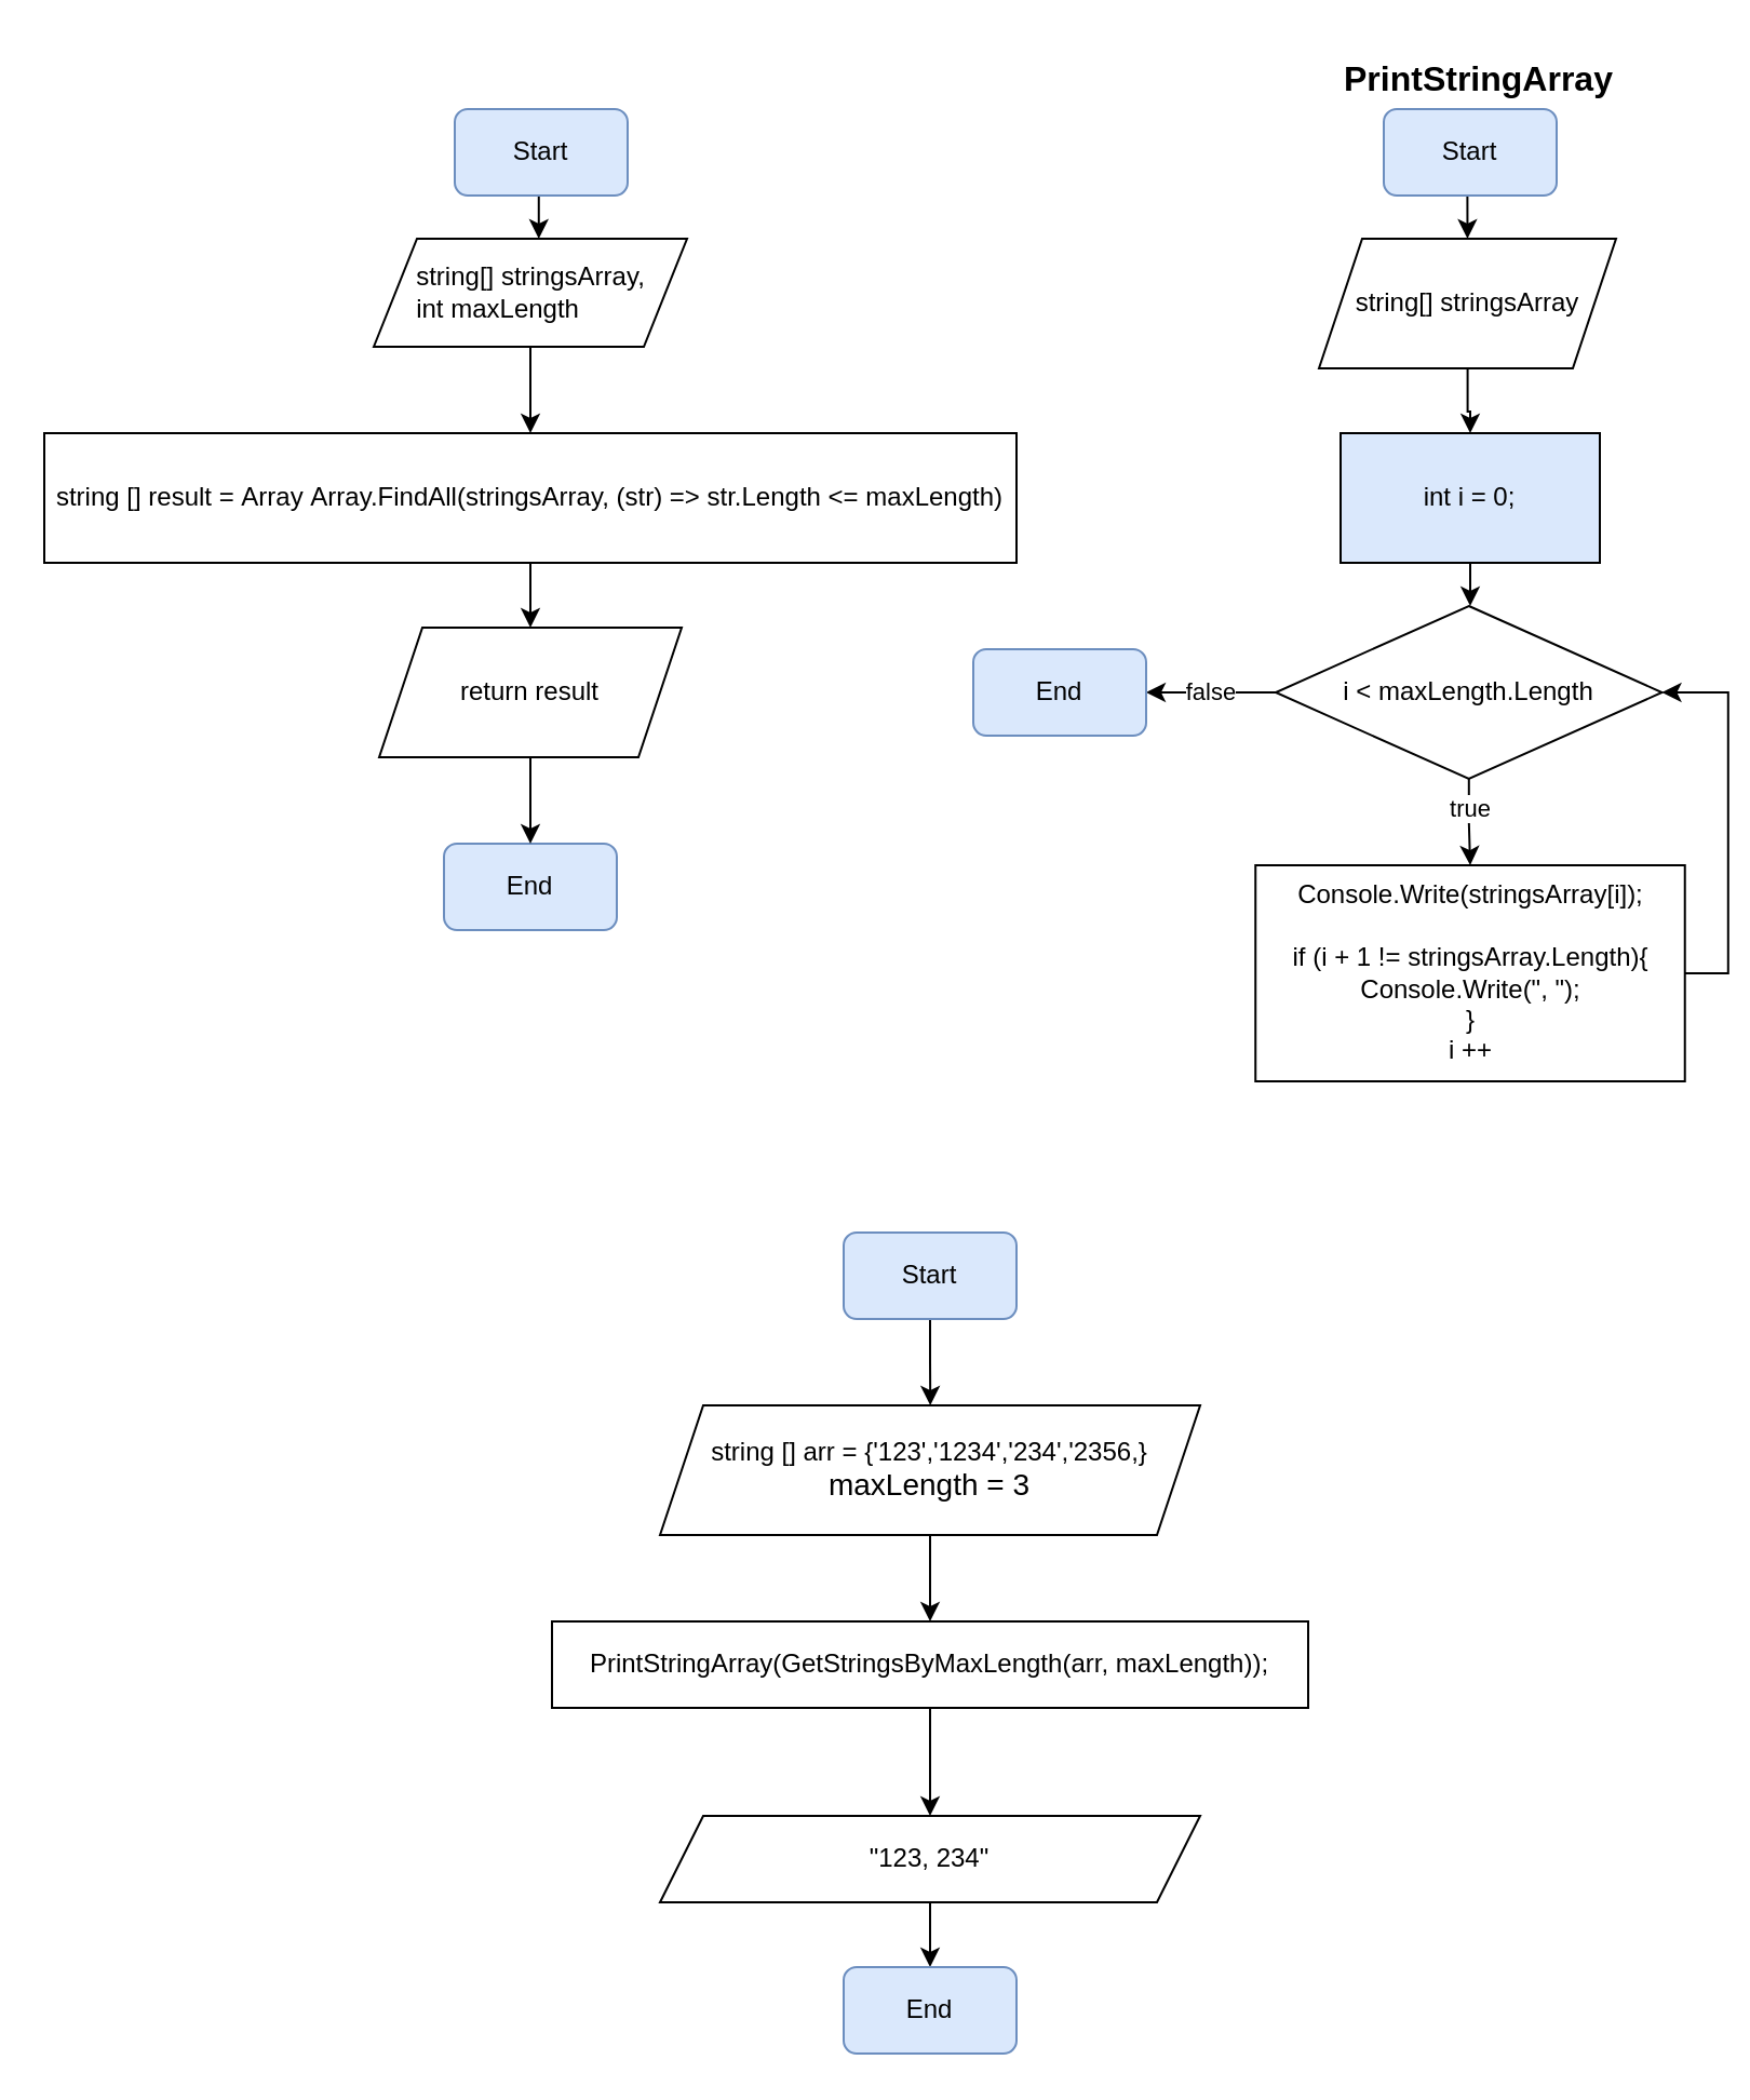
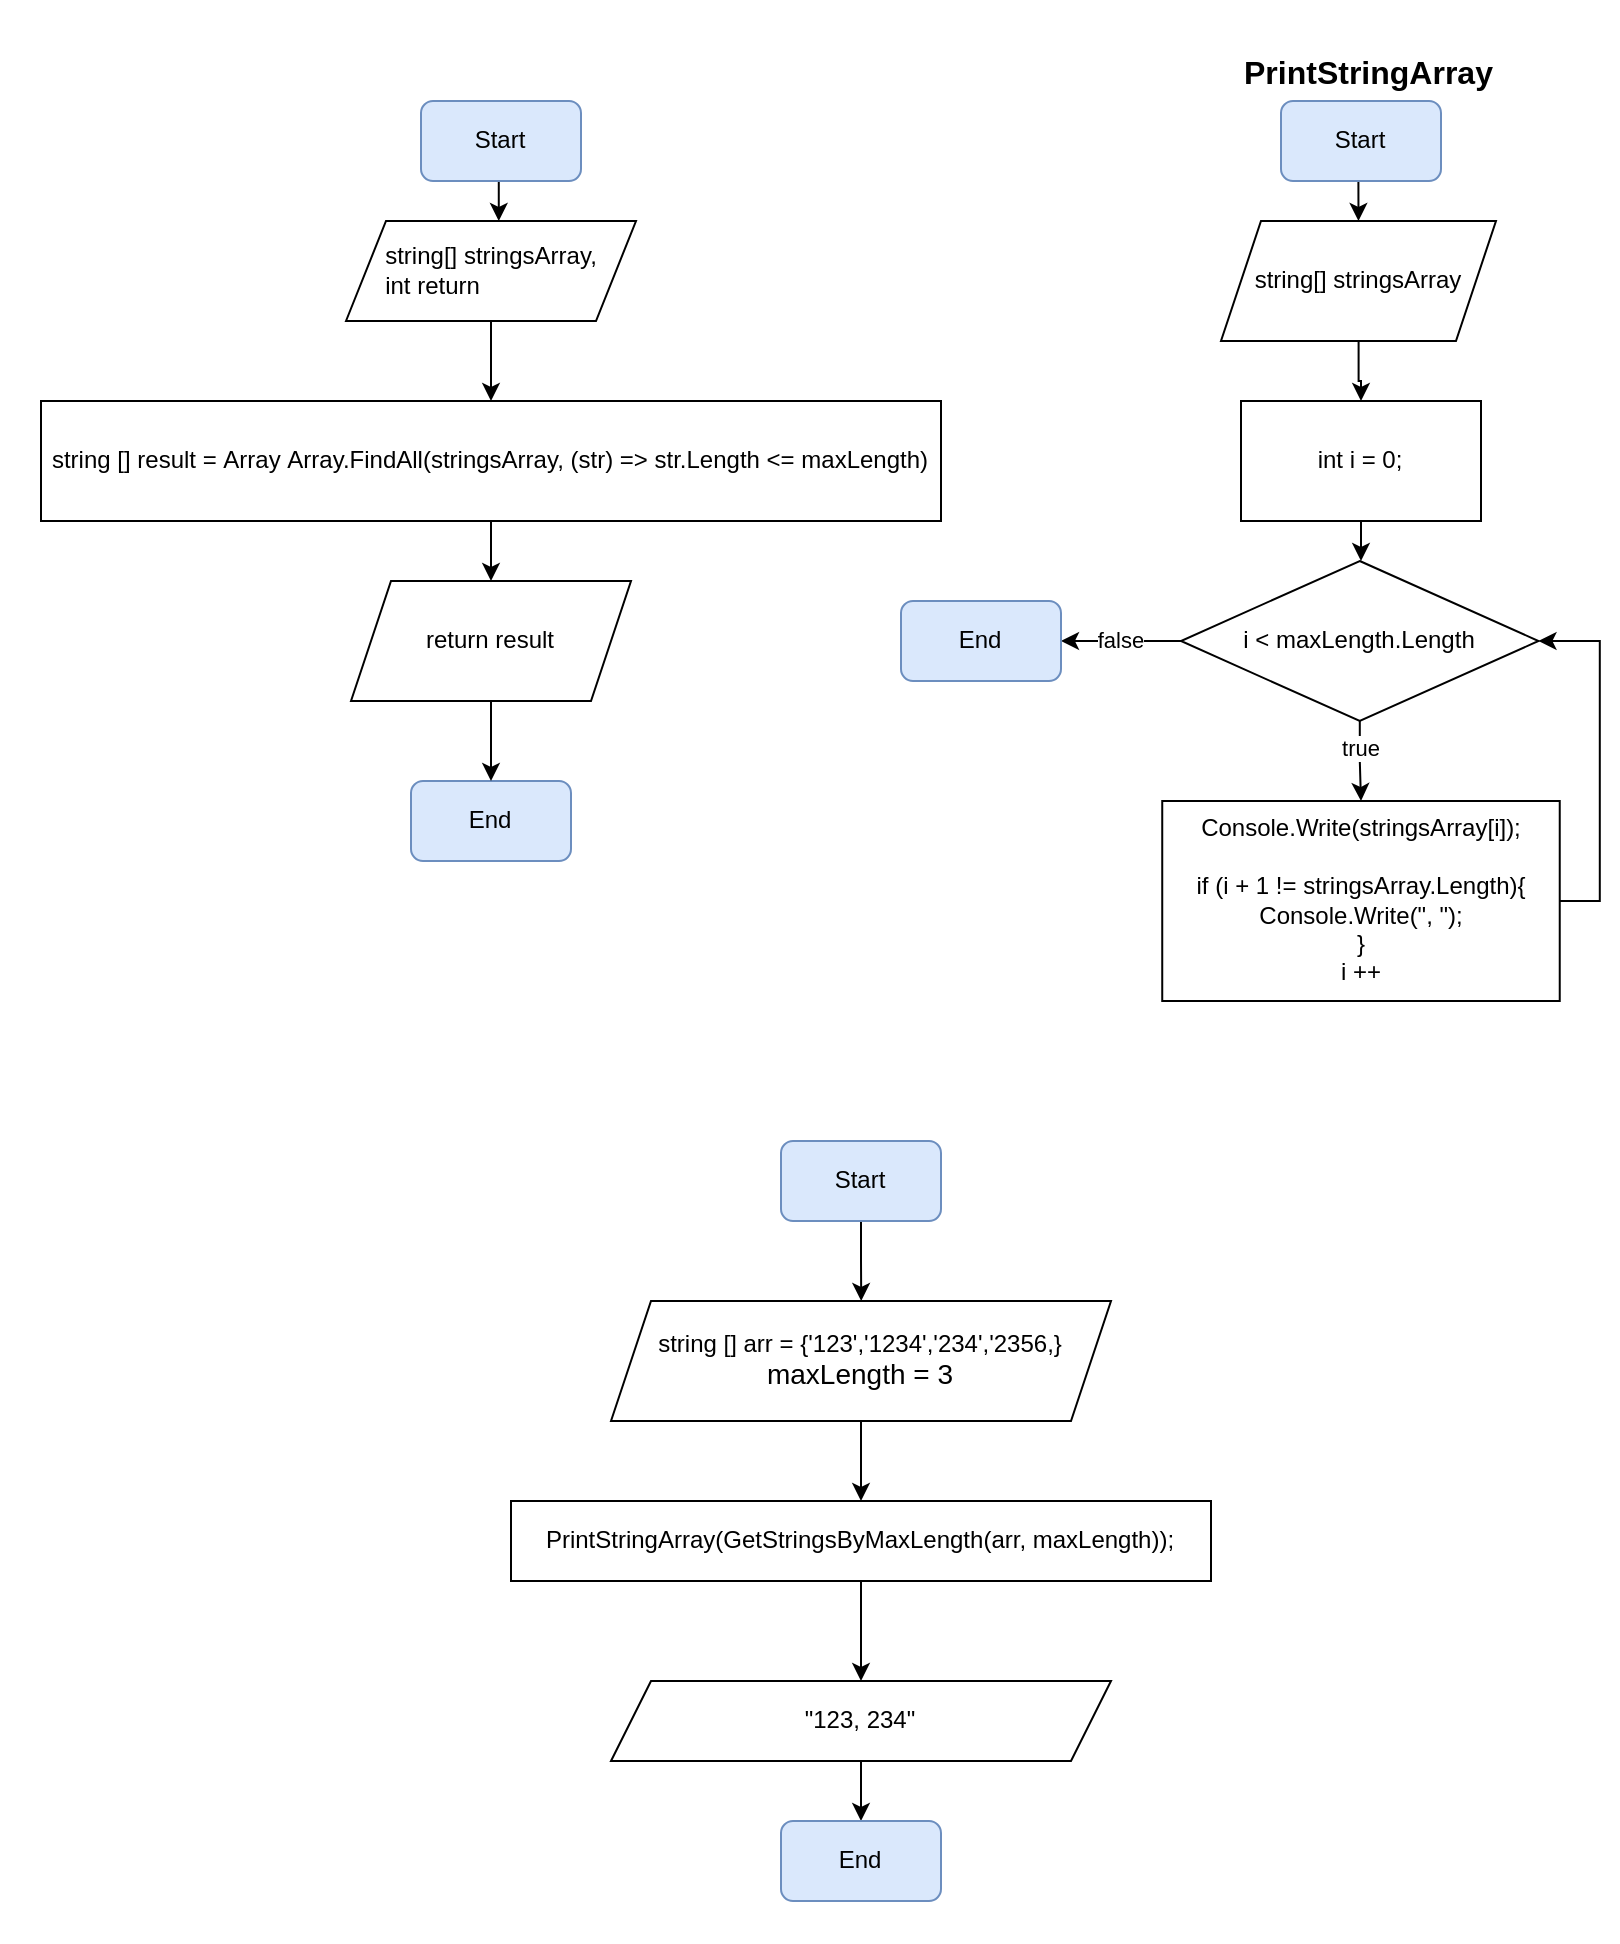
  <mxCell id="0" />
  <mxCell id="1" parent="0" />
  <mxCell id="2" value="PrintStringArray" style="text;whiteSpace=wrap;fontSize=16;fontStyle=1" vertex="1" parent="1"><mxGeometry x="620" y="20" width="120" height="40" as="geometry" /></mxCell>
  <mxCell id="3" style="edgeStyle=orthogonalEdgeStyle;rounded=0;orthogonalLoop=1;jettySize=auto;html=1;exitX=0.5;exitY=1;exitDx=0;exitDy=0;" edge="1" parent="1"><mxGeometry relative="1" as="geometry"><mxPoint x="248.89" y="90" as="sourcePoint" /><mxPoint x="248.89" y="110" as="targetPoint" /></mxGeometry></mxCell>
  <mxCell id="4" value="Start" style="rounded=1;whiteSpace=wrap;html=1;fillColor=#dae8fc;strokeColor=#6c8ebf;" vertex="1" parent="1"><mxGeometry x="210" y="50" width="80" height="40" as="geometry" /></mxCell>
  <mxCell id="5" value="End" style="rounded=1;whiteSpace=wrap;html=1;fillColor=#dae8fc;strokeColor=#6c8ebf;" vertex="1" parent="1"><mxGeometry x="205" y="390" width="80" height="40" as="geometry" /></mxCell>
  <mxCell id="6" value="" style="edgeStyle=orthogonalEdgeStyle;rounded=0;orthogonalLoop=1;jettySize=auto;html=1;" edge="1" parent="1" source="7" target="9"><mxGeometry relative="1" as="geometry" /></mxCell>
- <mxCell id="7" value="&lt;div style=&quot;border-color: var(--border-color); text-align: justify;&quot;&gt;string[] stringsArray,&lt;/div&gt;&lt;div style=&quot;border-color: var(--border-color); text-align: justify;&quot;&gt;&lt;span style=&quot;border-color: var(--border-color); background-color: initial;&quot;&gt;int maxLength&lt;/span&gt;&lt;/div&gt;" style="shape=parallelogram;perimeter=parallelogramPerimeter;whiteSpace=wrap;html=1;fixedSize=1;" vertex="1" parent="1"><mxGeometry x="172.5" y="110" width="145" height="50" as="geometry" /></mxCell>
+ <mxCell id="7" value="&lt;div style=&quot;border-color: var(--border-color); text-align: justify;&quot;&gt;string[] stringsArray,&lt;/div&gt;&lt;div style=&quot;border-color: var(--border-color); text-align: justify;&quot;&gt;&lt;span style=&quot;border-color: var(--border-color); background-color: initial;&quot;&gt;int return&lt;/span&gt;&lt;/div&gt;" style="shape=parallelogram;perimeter=parallelogramPerimeter;whiteSpace=wrap;html=1;fixedSize=1;" vertex="1" parent="1"><mxGeometry x="172.5" y="110" width="145" height="50" as="geometry" /></mxCell>
  <mxCell id="8" style="edgeStyle=orthogonalEdgeStyle;rounded=0;orthogonalLoop=1;jettySize=auto;html=1;exitX=0.5;exitY=1;exitDx=0;exitDy=0;" edge="1" parent="1" source="9" target="11"><mxGeometry relative="1" as="geometry"><mxPoint x="460.111" y="280" as="targetPoint" /></mxGeometry></mxCell>
  <mxCell id="9" value="string [] result =&amp;nbsp;Array&amp;nbsp;Array.FindAll(stringsArray, (str) =&amp;gt; str.Length &amp;lt;= maxLength)" style="rounded=0;whiteSpace=wrap;html=1;align=center;" vertex="1" parent="1"><mxGeometry y="200" width="450" height="60" as="geometry" x="20" /></mxCell>
  <mxCell id="10" style="edgeStyle=orthogonalEdgeStyle;rounded=0;orthogonalLoop=1;jettySize=auto;html=1;exitX=0.5;exitY=1;exitDx=0;exitDy=0;entryX=0.5;entryY=0;entryDx=0;entryDy=0;" edge="1" parent="1" source="11" target="5"><mxGeometry relative="1" as="geometry" /></mxCell>
  <mxCell id="11" value="return result" style="shape=parallelogram;perimeter=parallelogramPerimeter;whiteSpace=wrap;html=1;fixedSize=1;" vertex="1" parent="1"><mxGeometry x="175" y="290" width="140" height="60" as="geometry" /></mxCell>
  <mxCell id="12" style="edgeStyle=orthogonalEdgeStyle;rounded=0;orthogonalLoop=1;jettySize=auto;html=1;exitX=0.5;exitY=1;exitDx=0;exitDy=0;entryX=0.5;entryY=0;entryDx=0;entryDy=0;" edge="1" parent="1" source="13" target="15"><mxGeometry relative="1" as="geometry" /></mxCell>
  <mxCell id="13" value="Start" style="rounded=1;whiteSpace=wrap;html=1;fillColor=#dae8fc;strokeColor=#6c8ebf;" vertex="1" parent="1"><mxGeometry x="640" y="50" width="80" height="40" as="geometry" /></mxCell>
  <mxCell id="14" value="" style="edgeStyle=orthogonalEdgeStyle;rounded=0;orthogonalLoop=1;jettySize=auto;html=1;" edge="1" parent="1" source="15" target="17"><mxGeometry relative="1" as="geometry" /></mxCell>
  <mxCell id="15" value="&lt;div style=&quot;border-color: var(--border-color); text-align: justify;&quot;&gt;string[] stringsArray&lt;/div&gt;" style="shape=parallelogram;perimeter=parallelogramPerimeter;whiteSpace=wrap;html=1;fixedSize=1;" vertex="1" parent="1"><mxGeometry x="609.99" y="110" width="137.5" height="60" as="geometry" /></mxCell>
  <mxCell id="16" value="" style="edgeStyle=orthogonalEdgeStyle;rounded=0;orthogonalLoop=1;jettySize=auto;html=1;" edge="1" parent="1" source="17" target="21"><mxGeometry relative="1" as="geometry" /></mxCell>
- <mxCell id="17" value="int i = 0;" style="whiteSpace=wrap;html=1;fillColor=#dae8fc;" vertex="1" parent="1"><mxGeometry x="620" y="200" width="120" height="60" as="geometry" /></mxCell>
+ <mxCell id="17" value="int i = 0;" style="whiteSpace=wrap;html=1;" vertex="1" parent="1"><mxGeometry x="620" y="200" width="120" height="60" as="geometry" /></mxCell>
  <mxCell id="18" value="" style="edgeStyle=orthogonalEdgeStyle;rounded=0;orthogonalLoop=1;jettySize=auto;html=1;" edge="1" parent="1" source="21" target="24"><mxGeometry relative="1" as="geometry" /></mxCell>
  <mxCell id="19" value="true" style="edgeLabel;html=1;align=center;verticalAlign=middle;resizable=0;points=[];" vertex="1" connectable="0" parent="18"><mxGeometry x="-0.318" relative="1" as="geometry"><mxPoint as="offset" /></mxGeometry></mxCell>
  <mxCell id="20" value="false" style="edgeStyle=orthogonalEdgeStyle;rounded=0;orthogonalLoop=1;jettySize=auto;html=1;" edge="1" parent="1" source="21" target="22"><mxGeometry relative="1" as="geometry" /></mxCell>
  <mxCell id="21" value="i &amp;lt; maxLength.Length" style="rhombus;whiteSpace=wrap;html=1;" vertex="1" parent="1"><mxGeometry x="590" y="280" width="178.75" height="80" as="geometry" /></mxCell>
  <mxCell id="22" value="End" style="rounded=1;whiteSpace=wrap;html=1;fillColor=#dae8fc;strokeColor=#6c8ebf;" vertex="1" parent="1"><mxGeometry x="450" y="300" width="80" height="40" as="geometry" /></mxCell>
  <mxCell id="23" style="edgeStyle=orthogonalEdgeStyle;rounded=0;orthogonalLoop=1;jettySize=auto;html=1;exitX=1;exitY=0.5;exitDx=0;exitDy=0;entryX=1;entryY=0.5;entryDx=0;entryDy=0;" edge="1" parent="1" source="24" target="21"><mxGeometry relative="1" as="geometry" /></mxCell>
  <mxCell id="24" value="Console.Write(stringsArray[i]);&lt;br&gt;&lt;br&gt;if (i + 1 != stringsArray.Length){ Console.Write(&quot;, &quot;);&lt;br&gt;}&lt;br&gt;i ++" style="whiteSpace=wrap;html=1;" vertex="1" parent="1"><mxGeometry x="580.62" y="400" width="198.75" height="100" as="geometry" /></mxCell>
  <mxCell id="25" style="edgeStyle=orthogonalEdgeStyle;rounded=0;orthogonalLoop=1;jettySize=auto;html=1;exitX=0.5;exitY=1;exitDx=0;exitDy=0;" edge="1" parent="1" source="26"><mxGeometry relative="1" as="geometry"><mxPoint x="430.111" y="650" as="targetPoint" /></mxGeometry></mxCell>
  <mxCell id="26" value="Start" style="rounded=1;whiteSpace=wrap;html=1;fillColor=#dae8fc;strokeColor=#6c8ebf;" vertex="1" parent="1"><mxGeometry x="390" y="570" width="80" height="40" as="geometry" /></mxCell>
  <mxCell id="27" value="" style="edgeStyle=orthogonalEdgeStyle;rounded=0;orthogonalLoop=1;jettySize=auto;html=1;" edge="1" parent="1" source="28" target="30"><mxGeometry relative="1" as="geometry" /></mxCell>
  <mxCell id="28" value="string [] arr = {'123','1234','234','2356,}&lt;br style=&quot;border-color: var(--border-color); font-size: 14px; text-align: left;&quot;&gt;&lt;span style=&quot;font-size: 14px; text-align: left;&quot;&gt;maxLength = 3&lt;/span&gt;" style="shape=parallelogram;perimeter=parallelogramPerimeter;whiteSpace=wrap;html=1;fixedSize=1;" vertex="1" parent="1"><mxGeometry x="305" y="650" width="250" height="60" as="geometry" /></mxCell>
  <mxCell id="29" value="" style="edgeStyle=orthogonalEdgeStyle;rounded=0;orthogonalLoop=1;jettySize=auto;html=1;" edge="1" parent="1" source="30" target="32"><mxGeometry relative="1" as="geometry" /></mxCell>
  <mxCell id="30" value="PrintStringArray(GetStringsByMaxLength(arr, maxLength));" style="whiteSpace=wrap;html=1;" vertex="1" parent="1"><mxGeometry x="255" y="750" width="350" height="40" as="geometry" /></mxCell>
  <mxCell id="31" value="" style="edgeStyle=orthogonalEdgeStyle;rounded=0;orthogonalLoop=1;jettySize=auto;html=1;" edge="1" parent="1" source="32" target="33"><mxGeometry relative="1" as="geometry" /></mxCell>
  <mxCell id="32" value="&quot;123, 234&quot;" style="shape=parallelogram;perimeter=parallelogramPerimeter;whiteSpace=wrap;html=1;fixedSize=1;" vertex="1" parent="1"><mxGeometry x="305" y="840" width="250" height="40" as="geometry" /></mxCell>
  <mxCell id="33" value="End" style="rounded=1;whiteSpace=wrap;html=1;fillColor=#dae8fc;strokeColor=#6c8ebf;" vertex="1" parent="1"><mxGeometry x="390" y="910" width="80" height="40" as="geometry" /></mxCell>
